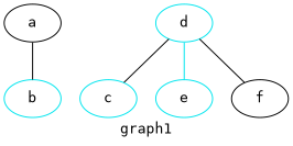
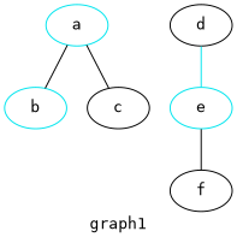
  graph {
    fontname="DejaVu Sans Mono"
    label=graph1
    node [color=turquoise2 fontname="DejaVu Sans Mono"]
    edge [fontname="DejaVu Sans Mono"]
-   a [color=black]
+   a
    b
-   c
-   d
+   c [color=""]
+   d [color=black]
    e
    f [color=""]
    a -- b
-   d -- c
+   a -- c
    d -- e [color=turquoise2]
-   d -- f
+   e -- f
  }
